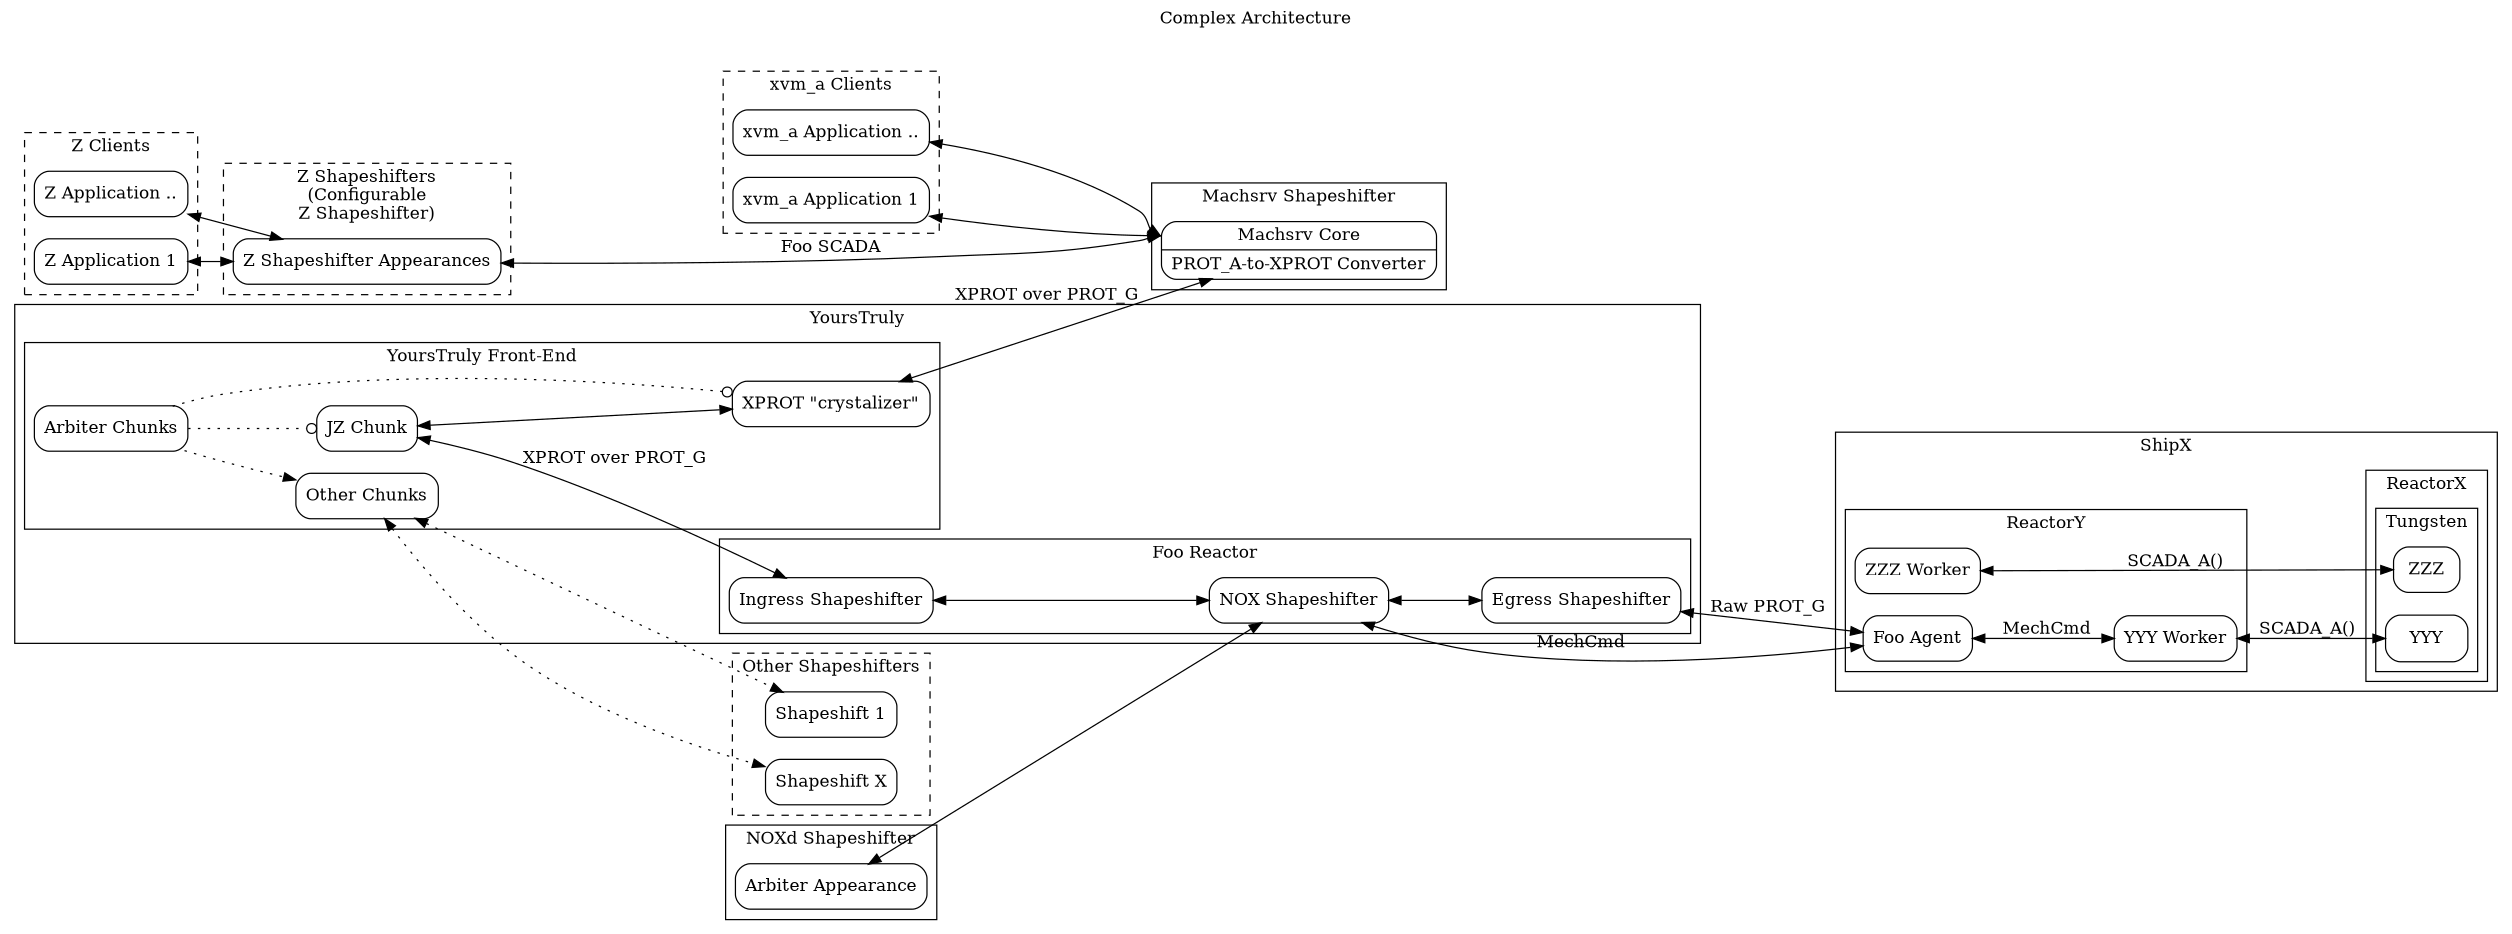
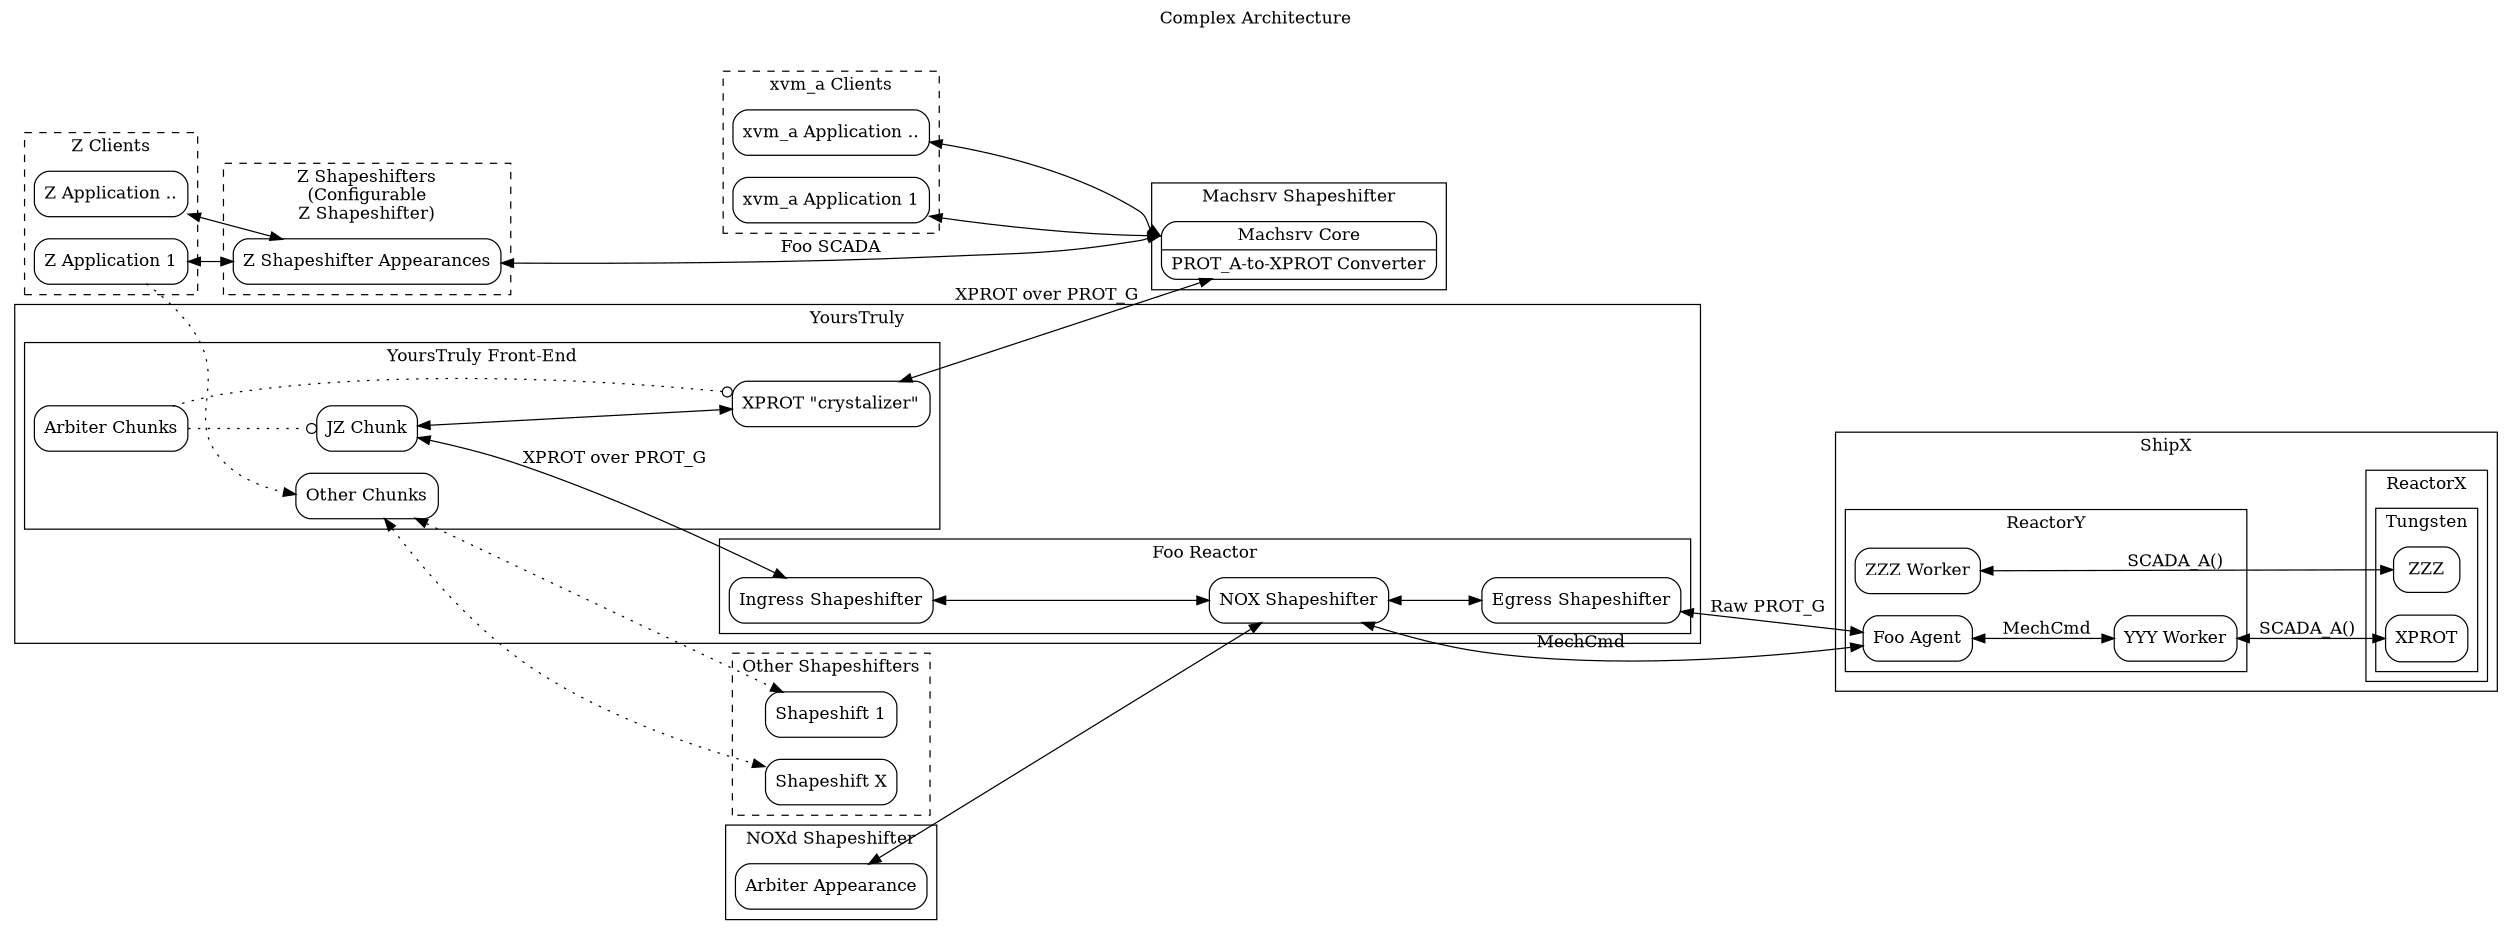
  digraph {
    label="Complex Architecture"
    labelloc=t
    nodesep=0.25
    rankdir=LR
    splines=true
    node [shape=Mrecord]
    edge [constraint=true dir=both]
    n1 [label="xvm_a Application .."]
    n2 [label="xvm_a Application 1"]
    n3 [label="Z Application .."]
    n4 [label="Z Application 1"]
    n5 [label="Z Shapeshifter Appearances"]
    n6 [label="<f0>Machsrv Core|<f1>PROT_A-to-XPROT Converter"]
    n7 [label="Arbiter Appearance"]
    n8 [label="NOX Shapeshifter"]
    n9 [label="Ingress Shapeshifter"]
    n10 [label="Egress Shapeshifter"]
    n11 [label="Other Chunks"]
    n12 [label="XPROT \"crystalizer\""]
    n13 [label="JZ Chunk"]
    n14 [label="Arbiter Chunks"]
    n15 [label="Shapeshift X"]
    n16 [label="Shapeshift 1"]
    n17 [label=ZZZ]
-   n18 [label=YYY]
+   n18 [label=XPROT]
    n19 [label="{ZZZ Worker}"]
    n20 [label="{YYY Worker}"]
    n21 [label="{Foo Agent}"]
    subgraph cluster_1 {
      label="xvm_a Clients"
      style=dashed
      subgraph sub_2 {
        label="xvm_a Clients"
        rank=same
        style=dashed
        n1
        n2
      }
    }
    subgraph cluster_3 {
      label="Z Clients"
      style=dashed
      subgraph sub_4 {
        label="Z Clients"
        rank=same
        style=dashed
        n3
        n4
      }
    }
    subgraph cluster_5 {
      label="Z Shapeshifters\n(Configurable\nZ Shapeshifter)"
      style=dashed
      n5
    }
    subgraph cluster_6 {
      label="Machsrv Shapeshifter"
      n6
    }
    subgraph cluster_7 {
      label="NOXd Shapeshifter"
      n7
    }
    subgraph cluster_8 {
      label=YoursTruly
      subgraph cluster_9 {
        label="Foo Reactor"
        n8
        n9
        n10
      }
      subgraph cluster_10 {
        label="YoursTruly Front-End"
        n11
        n12
        n13
        n14
      }
    }
    subgraph cluster_11 {
      label="Other Shapeshifters"
      style=dashed
      n15
      n16
    }
    subgraph cluster_12 {
      label=ShipX
      subgraph cluster_13 {
        label=ReactorX
        subgraph cluster_14 {
          label=Tungsten
          n17
          n18
        }
      }
      subgraph cluster_15 {
        label=ReactorY
        n19
        n20
        n21
      }
    }
    n1 -> n6 [headport=f0]
    n2 -> n6 [headport=f0]
    n3 -> n5
    n4 -> n5
    n5 -> n6 [headport=f0 label="Foo SCADA"]
    n7 -> n8
    n8 -> n10 [constraint=""]
    n9 -> n8 [constraint=""]
    n10 -> n21 [label="Raw PROT_G"]
    n11 -> n15 [style=dotted]
    n11 -> n16 [style=dotted]
    n12 -> n6 [label="XPROT over PROT_G"]
    n13 -> n9 [label="XPROT over PROT_G" constraint=""]
    n13 -> n12 [constraint=""]
-   n14 -> n11 [arrowhead=normal style=dotted constraint="" dir=""]
+   n4 -> n11 [arrowhead=normal style=dotted constraint="" dir=""]
    n14 -> n12 [arrowhead=odot style=dotted constraint="" dir=""]
    n14 -> n13 [arrowhead=odot style=dotted constraint="" dir=""]
    n19 -> n17 [label="SCADA_A()"]
    n20 -> n18 [label="SCADA_A()"]
    n21 -> n8 [label=MechCmd]
    n21 -> n20 [label=MechCmd]
  }
